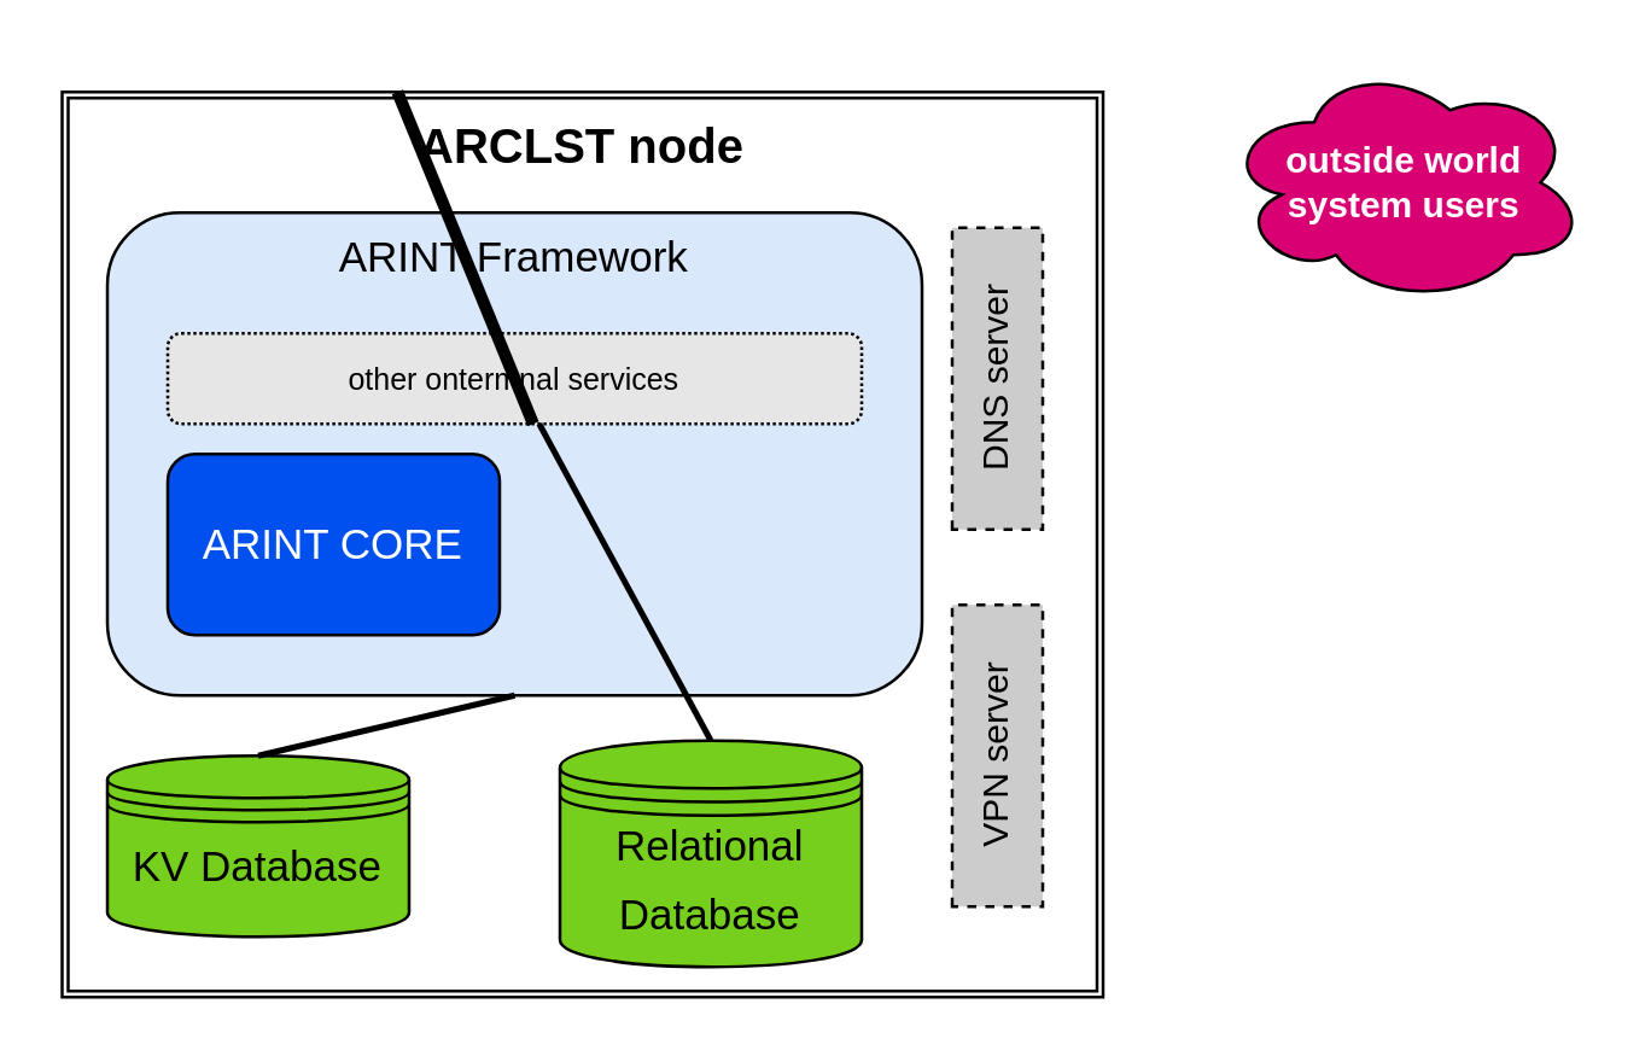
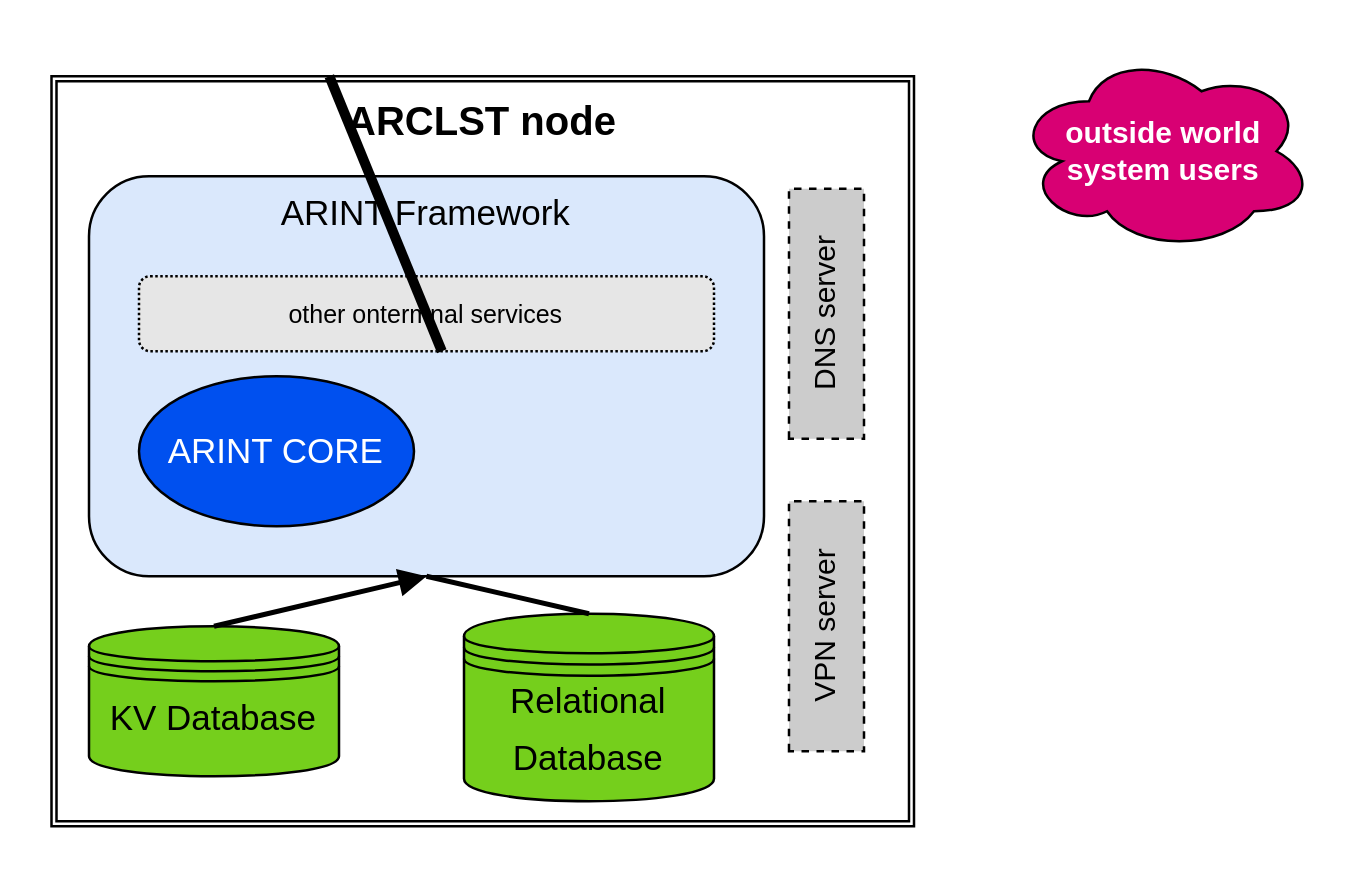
  <mxCell id="0" />
  <mxCell id="1" parent="0" />
  <mxCell id="2" value="ARCLST node" style="shape=ext;double=1;rounded=0;whiteSpace=wrap;html=1;align=center;verticalAlign=top;fontStyle=1;fontSize=16;fillColor=none;strokeColor=#000000;fontColor=#000000;" parent="1" vertex="1"><mxGeometry x="20" y="30" width="345" height="300" as="geometry" /></mxCell>
  <mxCell id="3" value="ARINT Framework" style="rounded=1;whiteSpace=wrap;html=1;verticalAlign=top;fontStyle=0;fillColor=#DAE8FC;strokeColor=#000000;fillStyle=auto;gradientColor=none;fontColor=#000000;fontSize=14;" parent="1" vertex="1"><mxGeometry x="35" y="70" width="270" height="160" as="geometry" /></mxCell>
  <mxCell id="4" value="other ontermnal services" style="rounded=1;whiteSpace=wrap;html=1;fillColor=#E6E6E6;fontColor=#000000;strokeColor=#000000;fontSize=10;dashed=1;dashPattern=1 1;" parent="1" vertex="1"><mxGeometry x="55" y="110" width="230" height="30" as="geometry" /></mxCell>
- <mxCell id="5" value="ARINT CORE" style="rounded=1;whiteSpace=wrap;html=1;fillColor=#0050ef;fontColor=#ffffff;strokeColor=#000000;fontSize=14;" parent="1" vertex="1"><mxGeometry x="55" y="150" width="110" height="60" as="geometry" /></mxCell>
+ <mxCell id="5" value="ARINT CORE" style="ellipse;whiteSpace=wrap;html=1;fillColor=#0050ef;fontColor=#ffffff;strokeColor=#000000;fontSize=14;" parent="1" vertex="1"><mxGeometry x="55" y="150" width="110" height="60" as="geometry" /></mxCell>
  <mxCell id="6" value="&lt;sup style=&quot;font-size: 14px;&quot;&gt;&lt;font style=&quot;font-size: 14px;&quot;&gt;KV Database&lt;/font&gt;&lt;/sup&gt;" style="shape=datastore;whiteSpace=wrap;html=1;fontSize=14;fontColor=#000000;fillColor=#75CF1C;strokeColor=#000000;" parent="1" vertex="1"><mxGeometry x="35" y="250" width="100" height="60" as="geometry" /></mxCell>
  <mxCell id="7" value="&lt;sup style=&quot;font-size: 14px;&quot;&gt;&lt;font style=&quot;font-size: 14px;&quot;&gt;Relational Database&lt;/font&gt;&lt;/sup&gt;" style="shape=datastore;whiteSpace=wrap;html=1;fontSize=14;fillColor=#75CF1C;fontColor=#000000;strokeColor=#000000;" parent="1" vertex="1"><mxGeometry x="185" y="245" width="100" height="75" as="geometry" /></mxCell>
  <mxCell id="8" value="outside world&lt;br style=&quot;font-size: 12px;&quot;&gt;system users" style="ellipse;shape=cloud;whiteSpace=wrap;html=1;fillColor=#d80073;fontColor=#ffffff;strokeColor=#000000;fontStyle=1;fontSize=12;" parent="1" vertex="1"><mxGeometry x="405" y="20" width="120" height="80" as="geometry" /></mxCell>
  <mxCell id="9" value="" style="endArrow=none;html=1;rounded=0;strokeWidth=4;strokeColor=#000000;" parent="1" source="2" target="4" edge="1"><mxGeometry width="50" height="50" relative="1" as="geometry"><mxPoint x="415" y="170" as="sourcePoint" /><mxPoint x="465" y="120" as="targetPoint" /></mxGeometry></mxCell>
  <mxCell id="10" value="DNS server" style="rounded=0;whiteSpace=wrap;html=1;dashed=1;fillColor=#CCCCCC;strokeColor=#000000;gradientColor=none;fontColor=#000000;rotation=-90;" parent="1" vertex="1"><mxGeometry x="280" y="110" width="100" height="30" as="geometry" /></mxCell>
  <mxCell id="11" value="VPN server" style="rounded=0;whiteSpace=wrap;html=1;dashed=1;fillColor=#CCCCCC;strokeColor=#000000;gradientColor=none;fontColor=#000000;rotation=-90;" parent="1" vertex="1"><mxGeometry x="280" y="235" width="100" height="30" as="geometry" /></mxCell>
- <mxCell id="12" value="" style="endArrow=none;html=1;rounded=0;entryX=0.5;entryY=1;entryDx=0;entryDy=0;exitX=0.5;exitY=0;exitDx=0;exitDy=0;strokeColor=#000000;strokeWidth=2;" parent="1" source="6" target="3" edge="1"><mxGeometry width="50" height="50" relative="1" as="geometry"><mxPoint x="175" y="420" as="sourcePoint" /><mxPoint x="225" y="370" as="targetPoint" /></mxGeometry></mxCell>
- <mxCell id="13" value="" style="endArrow=none;html=1;rounded=0;exitX=0.5;exitY=0;exitDx=0;exitDy=0;strokeColor=#000000;strokeWidth=2;" parent="1" source="7" target="4" edge="1"><mxGeometry width="50" height="50" relative="1" as="geometry"><mxPoint x="115" y="260" as="sourcePoint" /><mxPoint x="180" y="240" as="targetPoint" /></mxGeometry></mxCell>
+ <mxCell id="12" value="" style="endArrow=block;html=1;rounded=0;entryX=0.5;entryY=1;entryDx=0;entryDy=0;exitX=0.5;exitY=0;exitDx=0;exitDy=0;strokeColor=#000000;strokeWidth=2;" parent="1" source="6" target="3" edge="1"><mxGeometry width="50" height="50" relative="1" as="geometry"><mxPoint x="175" y="420" as="sourcePoint" /><mxPoint x="225" y="370" as="targetPoint" /></mxGeometry></mxCell>
+ <mxCell id="13" value="" style="endArrow=none;html=1;rounded=0;entryX=0.5;entryY=1;entryDx=0;entryDy=0;exitX=0.5;exitY=0;exitDx=0;exitDy=0;strokeColor=#000000;strokeWidth=2;" parent="1" source="7" target="3" edge="1"><mxGeometry width="50" height="50" relative="1" as="geometry"><mxPoint x="115" y="260" as="sourcePoint" /><mxPoint x="180" y="240" as="targetPoint" /></mxGeometry></mxCell>
